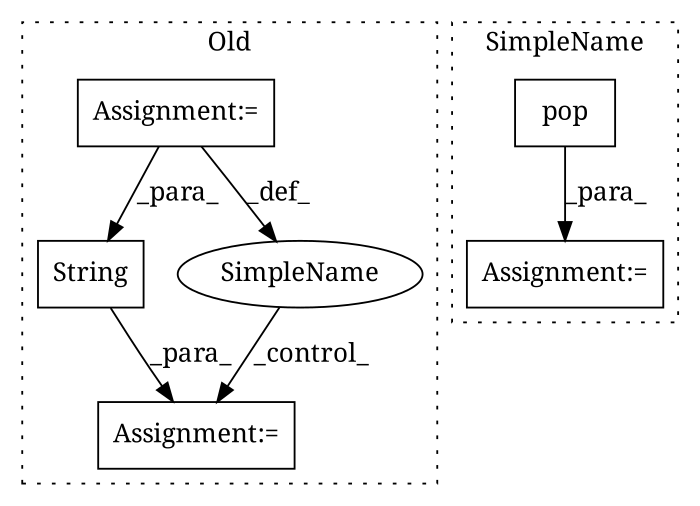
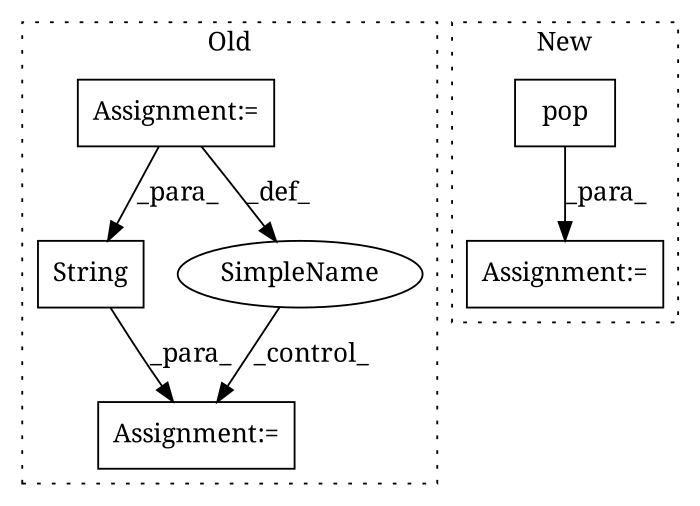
  digraph {
    fontname="Noto Serif"
    node [a=7 fontname="Noto Serif" l=1 shape=box]
    edge [fontname="Noto Serif"]
    n1 [a=32 l="7,1" label=String s="22626,22666"]
    n2 [label="Assignment:=" s=22383]
    n3 [label="Assignment:=" s=22625]
    n4 [a=42 label=SimpleName shape=ellipse l=""]
    n5 [a=32 l=5 label=pop s=22224]
    n6 [label="Assignment:=" s=22206]
    subgraph cluster_1 {
      label=Old
      style=dotted
      n1
      n2
      n3
      n4
    }
    subgraph cluster_2 {
-     label=SimpleName
+     label=New
      style=dotted
      n5
      n6
    }
    n1 -> n3 [label=_para_]
    n2 -> n1 [label=_para_]
    n2 -> n4 [label=_def_]
    n4 -> n3 [label=_control_]
    n5 -> n6 [label=_para_]
  }
